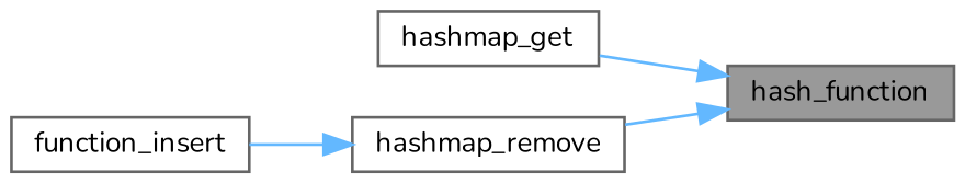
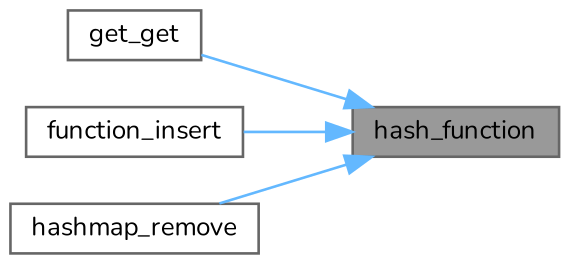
  digraph {
    fontname=Nunito
    rankdir=RL
    node [color=grey40 fillcolor=white fontname=Nunito fontsize=10 shape=box style=filled]
    edge [color=steelblue1 dir=back fontname=Nunito fontsize=10 labelfontname=Helvetica labelfontsize=10 style=solid]
    n1 [color=gray40 fillcolor=grey60 fontcolor=black height=0.2 label=hash_function width=0.4]
-   n2 [height=0.2 label=hashmap_get width=0.4]
+   n2 [height=0.2 label=get_get width=0.4]
    n3 [height=0.2 label=function_insert width=0.4]
    n4 [height=0.2 label=hashmap_remove width=0.4]
    n1 -> n2
-   n4 -> n3
+   n1 -> n3
    n1 -> n4
  }
